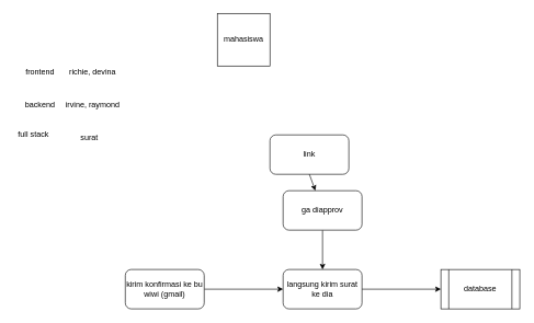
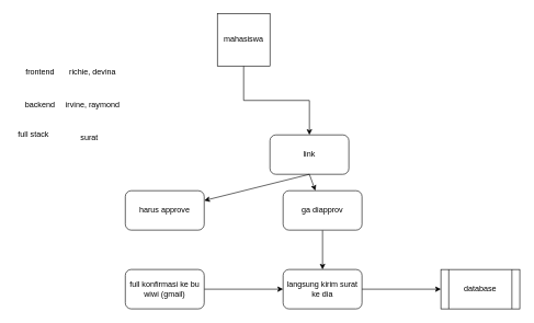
  <mxCell id="0" />
  <mxCell id="1" parent="0" />
+ <mxCell id="2" value="" style="edgeStyle=orthogonalEdgeStyle;rounded=0;orthogonalLoop=1;jettySize=auto;html=1;" edge="1" parent="1" source="3" target="4"><mxGeometry relative="1" as="geometry" /></mxCell>
  <mxCell id="3" value="mahasiswa" style="whiteSpace=wrap;html=1;aspect=fixed;" vertex="1" parent="1"><mxGeometry x="330" y="20" width="80" height="80" as="geometry" /></mxCell>
  <mxCell id="4" value="link" style="rounded=1;whiteSpace=wrap;html=1;" vertex="1" parent="1"><mxGeometry x="410" y="205" width="120" height="60" as="geometry" /></mxCell>
+ <mxCell id="5" value="harus approve" style="rounded=1;whiteSpace=wrap;html=1;" vertex="1" parent="1"><mxGeometry x="190" y="290" width="120" height="60" as="geometry" /></mxCell>
  <mxCell id="6" value="" style="edgeStyle=orthogonalEdgeStyle;rounded=0;orthogonalLoop=1;jettySize=auto;html=1;" edge="1" parent="1" source="7" target="10"><mxGeometry relative="1" as="geometry" /></mxCell>
  <mxCell id="7" value="ga diapprov" style="rounded=1;whiteSpace=wrap;html=1;" vertex="1" parent="1"><mxGeometry x="430" y="290" width="120" height="60" as="geometry" /></mxCell>
+ <mxCell id="8" value="" style="endArrow=classic;html=1;rounded=0;exitX=0.5;exitY=1;exitDx=0;exitDy=0;" edge="1" parent="1" source="4" target="5"><mxGeometry width="50" height="50" relative="1" as="geometry"><mxPoint x="370" y="230" as="sourcePoint" /><mxPoint x="420" y="180" as="targetPoint" /></mxGeometry></mxCell>
  <mxCell id="9" value="" style="endArrow=classic;html=1;rounded=0;exitX=0.5;exitY=1;exitDx=0;exitDy=0;" edge="1" parent="1" source="4" target="7"><mxGeometry width="50" height="50" relative="1" as="geometry"><mxPoint x="370" y="230" as="sourcePoint" /><mxPoint x="420" y="180" as="targetPoint" /></mxGeometry></mxCell>
  <mxCell id="10" value="langsung kirim surat ke dia" style="rounded=1;whiteSpace=wrap;html=1;" vertex="1" parent="1"><mxGeometry x="430" y="410" width="120" height="60" as="geometry" /></mxCell>
  <mxCell id="11" value="" style="edgeStyle=orthogonalEdgeStyle;rounded=0;orthogonalLoop=1;jettySize=auto;html=1;" edge="1" parent="1" source="12" target="10"><mxGeometry relative="1" as="geometry" /></mxCell>
- <mxCell id="12" value="kirim konfirmasi ke bu wiwi (gmail)" style="rounded=1;whiteSpace=wrap;html=1;" vertex="1" parent="1"><mxGeometry x="190" y="410" width="120" height="60" as="geometry" /></mxCell>
+ <mxCell id="12" value="full konfirmasi ke bu wiwi (gmail)" style="rounded=1;whiteSpace=wrap;html=1;" vertex="1" parent="1"><mxGeometry x="190" y="410" width="120" height="60" as="geometry" /></mxCell>
  <mxCell id="13" value="database" style="shape=process;whiteSpace=wrap;html=1;backgroundOutline=1;" vertex="1" parent="1"><mxGeometry x="670" y="410" width="120" height="60" as="geometry" /></mxCell>
  <mxCell id="14" value="" style="endArrow=classic;html=1;rounded=0;entryX=0;entryY=0.5;entryDx=0;entryDy=0;exitX=1;exitY=0.5;exitDx=0;exitDy=0;" edge="1" parent="1" source="10" target="13"><mxGeometry width="50" height="50" relative="1" as="geometry"><mxPoint x="490" y="380" as="sourcePoint" /><mxPoint x="410" y="420" as="targetPoint" /></mxGeometry></mxCell>
  <mxCell id="15" value="frontend" style="text;html=1;align=center;verticalAlign=middle;resizable=0;points=[];autosize=1;strokeColor=none;fillColor=none;" vertex="1" parent="1"><mxGeometry x="30" y="100" width="60" height="20" as="geometry" /></mxCell>
  <mxCell id="16" value="backend" style="text;html=1;align=center;verticalAlign=middle;resizable=0;points=[];autosize=1;strokeColor=none;fillColor=none;" vertex="1" parent="1"><mxGeometry x="30" y="150" width="60" height="20" as="geometry" /></mxCell>
  <mxCell id="17" value="full stack" style="text;html=1;align=center;verticalAlign=middle;resizable=0;points=[];autosize=1;strokeColor=none;fillColor=none;" vertex="1" parent="1"><mxGeometry x="20" y="195" width="60" height="20" as="geometry" /></mxCell>
  <mxCell id="18" value="richie, devina" style="text;html=1;align=center;verticalAlign=middle;resizable=0;points=[];autosize=1;strokeColor=none;fillColor=none;" vertex="1" parent="1"><mxGeometry x="95" y="100" width="90" height="20" as="geometry" /></mxCell>
  <mxCell id="19" value="surat" style="text;html=1;align=center;verticalAlign=middle;resizable=0;points=[];autosize=1;strokeColor=none;fillColor=none;" vertex="1" parent="1"><mxGeometry x="110" y="200" width="50" height="20" as="geometry" /></mxCell>
  <mxCell id="20" value="irvine, raymond" style="text;html=1;align=center;verticalAlign=middle;resizable=0;points=[];autosize=1;strokeColor=none;fillColor=none;" vertex="1" parent="1"><mxGeometry x="90" y="150" width="100" height="20" as="geometry" /></mxCell>
